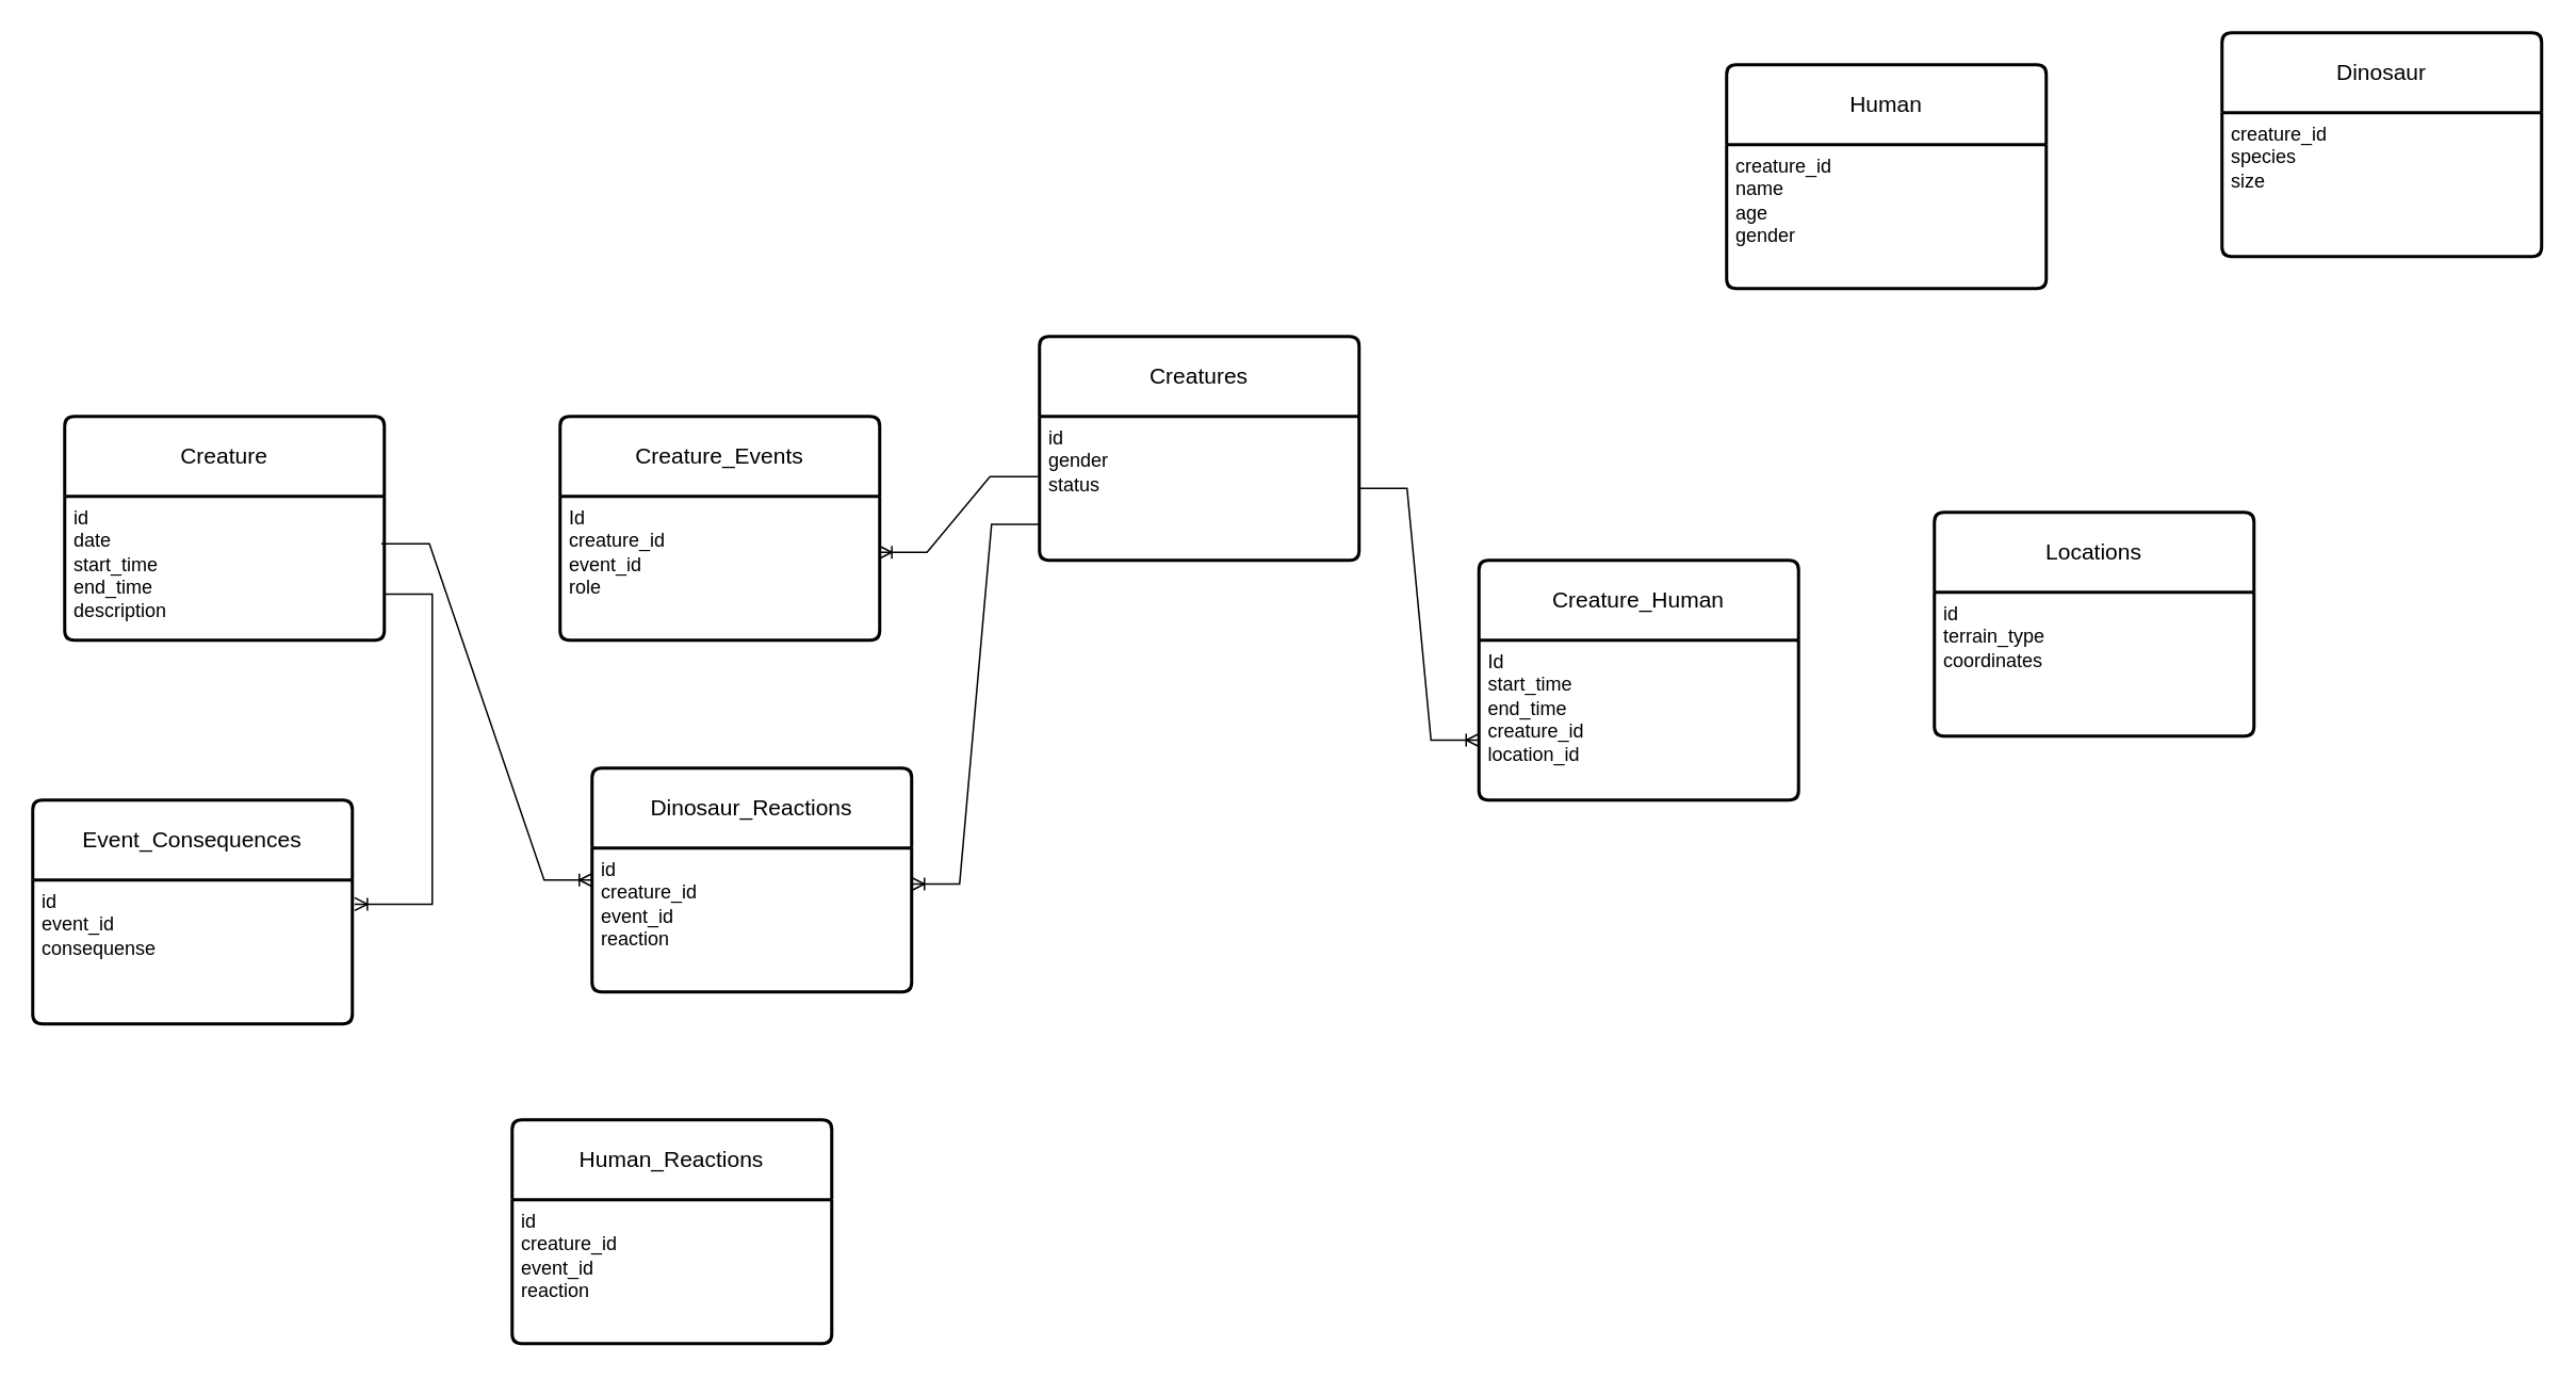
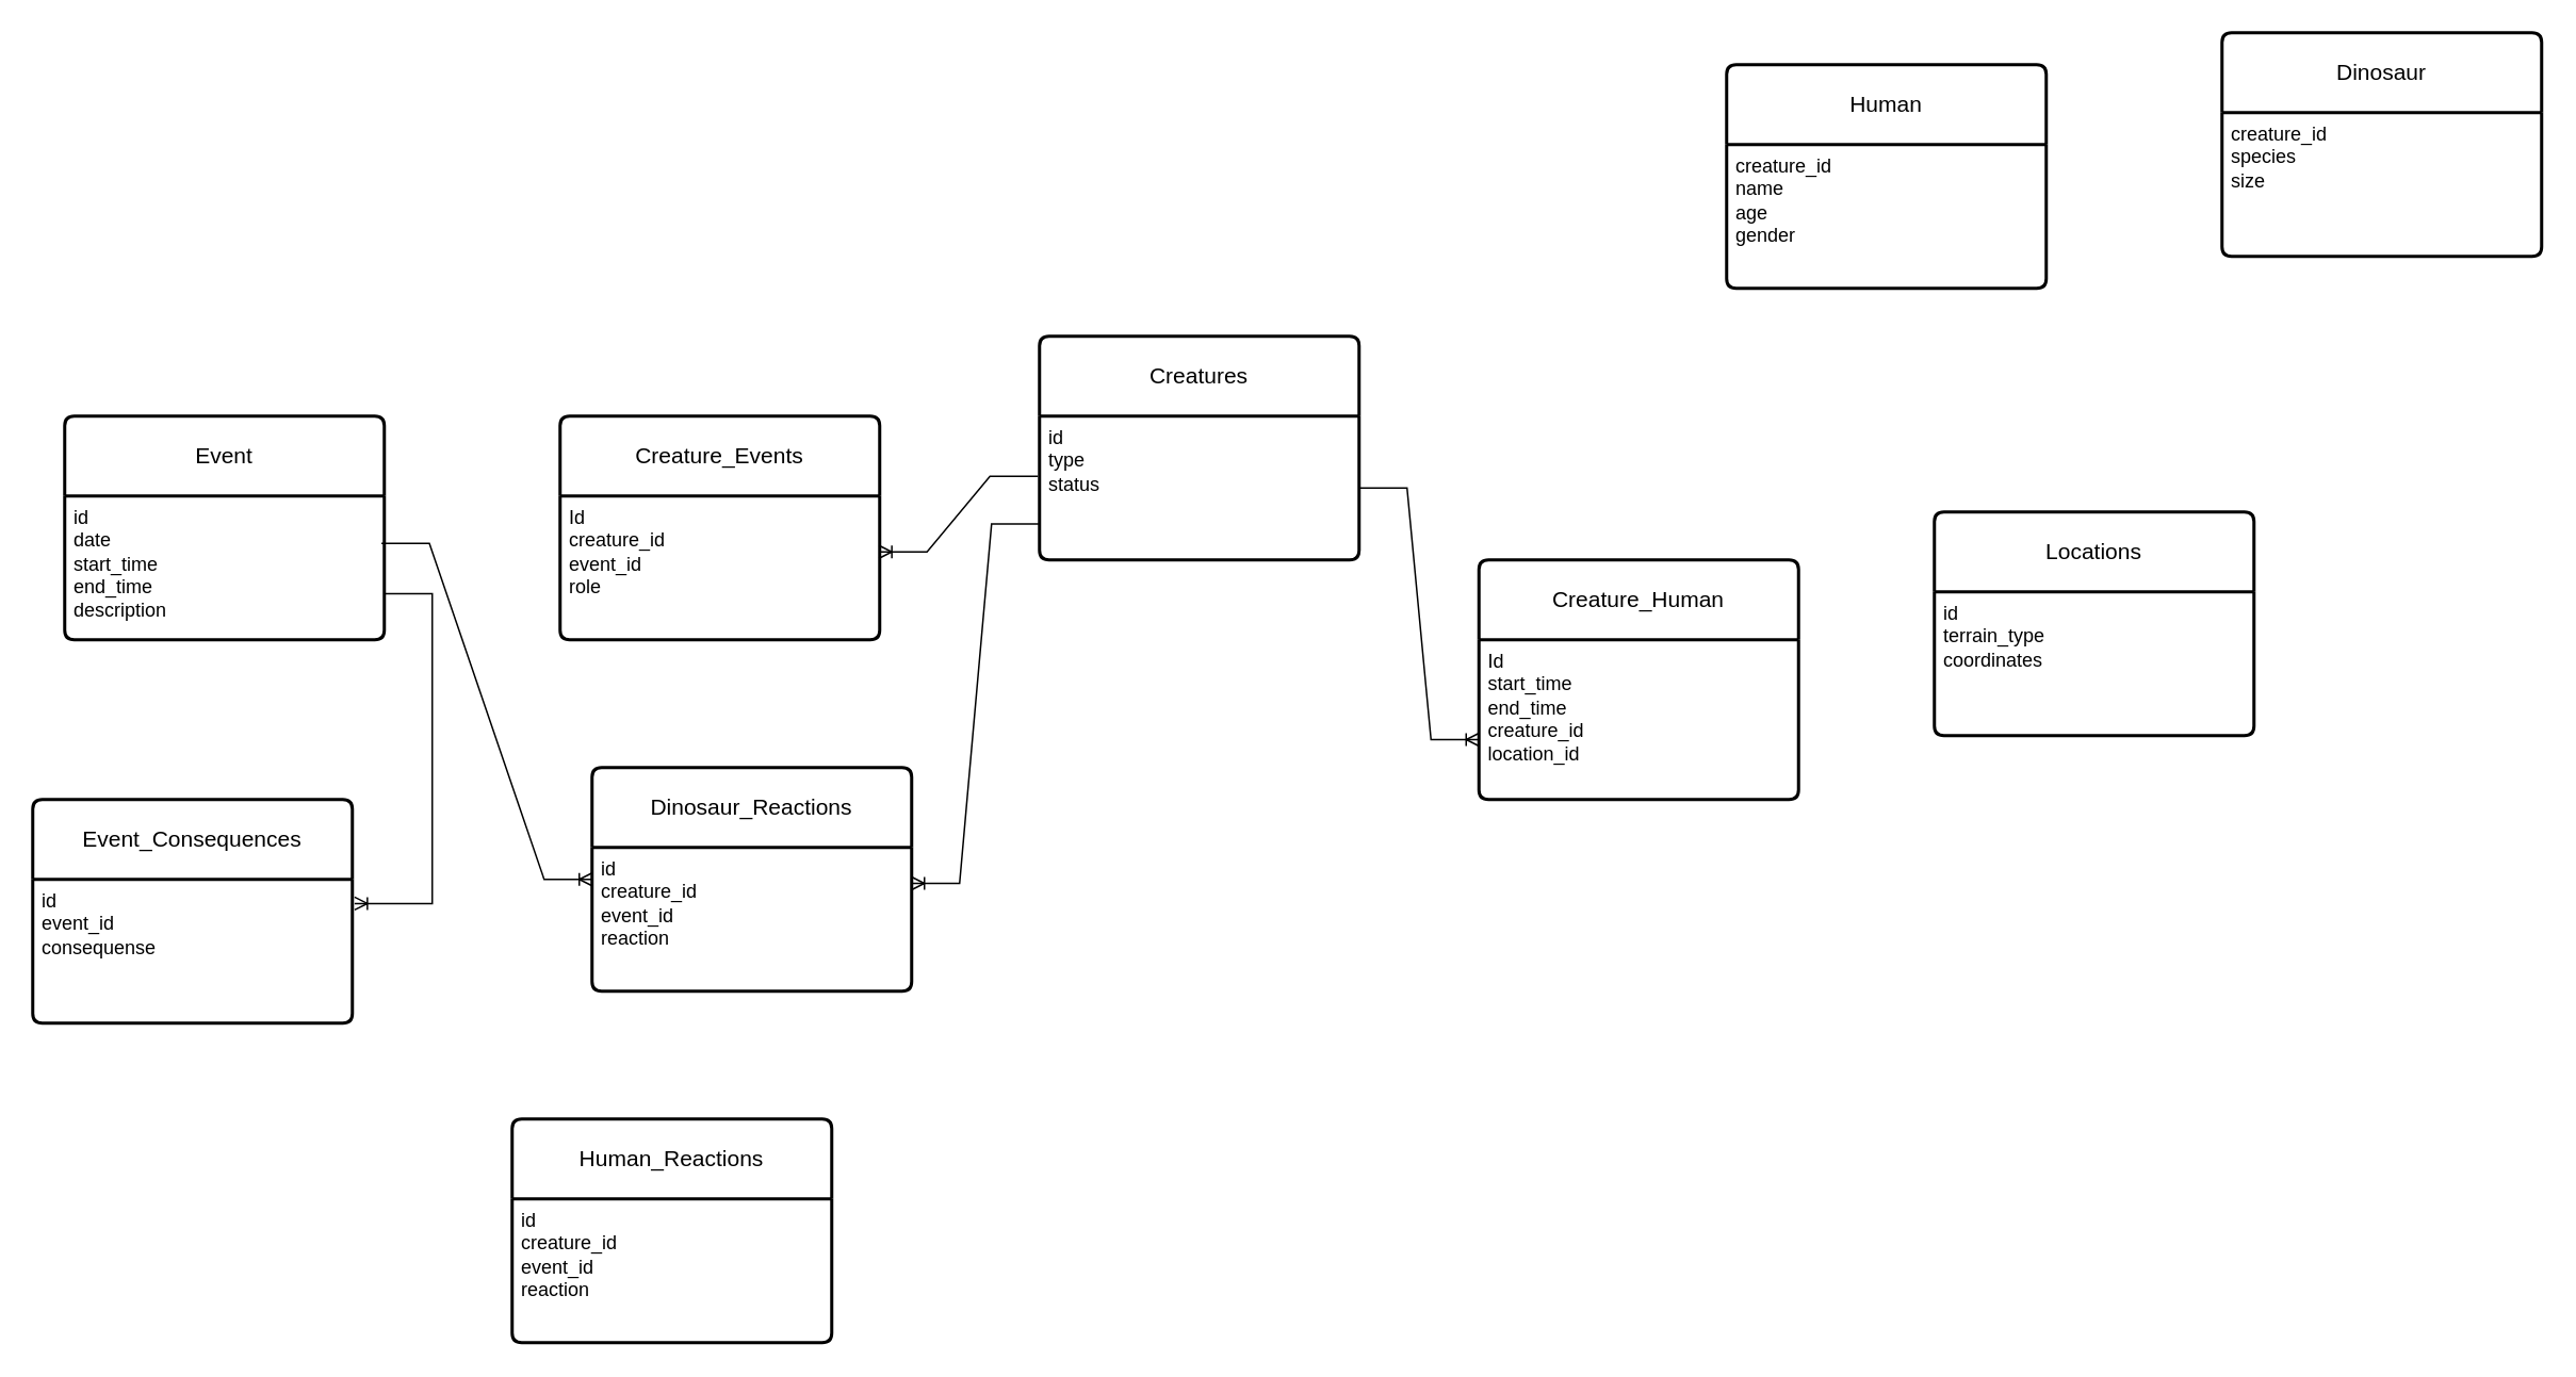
  <mxCell id="0" />
  <mxCell id="1" parent="0" />
  <mxCell id="2" value="Creatures" style="swimlane;childLayout=stackLayout;horizontal=1;startSize=50;horizontalStack=0;rounded=1;fontSize=14;fontStyle=0;strokeWidth=2;resizeParent=0;resizeLast=1;shadow=0;dashed=0;align=center;arcSize=4;whiteSpace=wrap;html=1;" parent="1" vertex="1"><mxGeometry x="650" y="210" width="200" height="140" as="geometry" /></mxCell>
- <mxCell id="3" value="id&lt;div&gt;gender&lt;br&gt;&lt;div&gt;status&lt;/div&gt;&lt;/div&gt;" style="align=left;strokeColor=none;fillColor=none;spacingLeft=4;fontSize=12;verticalAlign=top;resizable=0;rotatable=0;part=1;html=1;" parent="2" vertex="1"><mxGeometry y="50" width="200" height="90" as="geometry" /></mxCell>
+ <mxCell id="3" value="id&lt;div&gt;type&lt;br&gt;&lt;div&gt;status&lt;/div&gt;&lt;/div&gt;" style="align=left;strokeColor=none;fillColor=none;spacingLeft=4;fontSize=12;verticalAlign=top;resizable=0;rotatable=0;part=1;html=1;" parent="2" vertex="1"><mxGeometry y="50" width="200" height="90" as="geometry" /></mxCell>
  <mxCell id="4" value="Locations" style="swimlane;childLayout=stackLayout;horizontal=1;startSize=50;horizontalStack=0;rounded=1;fontSize=14;fontStyle=0;strokeWidth=2;resizeParent=0;resizeLast=1;shadow=0;dashed=0;align=center;arcSize=4;whiteSpace=wrap;html=1;" parent="1" vertex="1"><mxGeometry x="1210" y="320" width="200" height="140" as="geometry" /></mxCell>
  <mxCell id="5" value="id&lt;div&gt;terrain_type&lt;/div&gt;&lt;div&gt;&lt;span style=&quot;background-color: transparent; color: light-dark(rgb(0, 0, 0), rgb(255, 255, 255));&quot;&gt;coordinates&lt;/span&gt;&lt;/div&gt;&lt;div&gt;&lt;br&gt;&lt;/div&gt;" style="align=left;strokeColor=none;fillColor=none;spacingLeft=4;fontSize=12;verticalAlign=top;resizable=0;rotatable=0;part=1;html=1;" parent="4" vertex="1"><mxGeometry y="50" width="200" height="90" as="geometry" /></mxCell>
  <mxCell id="6" value="Creature_Events" style="swimlane;childLayout=stackLayout;horizontal=1;startSize=50;horizontalStack=0;rounded=1;fontSize=14;fontStyle=0;strokeWidth=2;resizeParent=0;resizeLast=1;shadow=0;dashed=0;align=center;arcSize=4;whiteSpace=wrap;html=1;" parent="1" vertex="1"><mxGeometry x="350" y="260" width="200" height="140" as="geometry" /></mxCell>
  <mxCell id="7" value="Id&lt;div&gt;&lt;div&gt;creature_id&lt;/div&gt;&lt;div&gt;event_id&lt;br&gt;&lt;div&gt;role&lt;/div&gt;&lt;/div&gt;&lt;/div&gt;" style="align=left;strokeColor=none;fillColor=none;spacingLeft=4;fontSize=12;verticalAlign=top;resizable=0;rotatable=0;part=1;html=1;" parent="6" vertex="1"><mxGeometry y="50" width="200" height="90" as="geometry" /></mxCell>
  <mxCell id="8" value="Event_Consequences" style="swimlane;childLayout=stackLayout;horizontal=1;startSize=50;horizontalStack=0;rounded=1;fontSize=14;fontStyle=0;strokeWidth=2;resizeParent=0;resizeLast=1;shadow=0;dashed=0;align=center;arcSize=4;whiteSpace=wrap;html=1;" parent="1" vertex="1"><mxGeometry x="20" y="500" width="200" height="140" as="geometry" /></mxCell>
  <mxCell id="9" value="id&lt;div&gt;&lt;div&gt;event_id&lt;/div&gt;&lt;div&gt;consequense&lt;/div&gt;&lt;/div&gt;" style="align=left;strokeColor=none;fillColor=none;spacingLeft=4;fontSize=12;verticalAlign=top;resizable=0;rotatable=0;part=1;html=1;" parent="8" vertex="1"><mxGeometry y="50" width="200" height="90" as="geometry" /></mxCell>
- <mxCell id="10" value="Creature" style="swimlane;childLayout=stackLayout;horizontal=1;startSize=50;horizontalStack=0;rounded=1;fontSize=14;fontStyle=0;strokeWidth=2;resizeParent=0;resizeLast=1;shadow=0;dashed=0;align=center;arcSize=4;whiteSpace=wrap;html=1;" parent="1" vertex="1"><mxGeometry x="40" y="260" width="200" height="140" as="geometry" /></mxCell>
+ <mxCell id="10" value="Event" style="swimlane;childLayout=stackLayout;horizontal=1;startSize=50;horizontalStack=0;rounded=1;fontSize=14;fontStyle=0;strokeWidth=2;resizeParent=0;resizeLast=1;shadow=0;dashed=0;align=center;arcSize=4;whiteSpace=wrap;html=1;" parent="1" vertex="1"><mxGeometry x="40" y="260" width="200" height="140" as="geometry" /></mxCell>
  <mxCell id="11" value="id&lt;div&gt;date&lt;/div&gt;&lt;div&gt;&lt;div&gt;start_time&lt;/div&gt;&lt;div&gt;end_time&lt;/div&gt;&lt;/div&gt;&lt;div&gt;description&lt;/div&gt;" style="align=left;strokeColor=none;fillColor=none;spacingLeft=4;fontSize=12;verticalAlign=top;resizable=0;rotatable=0;part=1;html=1;" parent="10" vertex="1"><mxGeometry y="50" width="200" height="90" as="geometry" /></mxCell>
  <mxCell id="12" value="Creature_Human" style="swimlane;childLayout=stackLayout;horizontal=1;startSize=50;horizontalStack=0;rounded=1;fontSize=14;fontStyle=0;strokeWidth=2;resizeParent=0;resizeLast=1;shadow=0;dashed=0;align=center;arcSize=4;whiteSpace=wrap;html=1;" parent="1" vertex="1"><mxGeometry x="925" y="350" width="200" height="150" as="geometry" /></mxCell>
  <mxCell id="13" value="Id&lt;div&gt;start_time&lt;/div&gt;&lt;div&gt;end_time&lt;br&gt;&lt;div&gt;creature_id&lt;/div&gt;&lt;div&gt;&lt;div&gt;location_id&lt;/div&gt;&lt;/div&gt;&lt;/div&gt;" style="align=left;strokeColor=none;fillColor=none;spacingLeft=4;fontSize=12;verticalAlign=top;resizable=0;rotatable=0;part=1;html=1;" parent="12" vertex="1"><mxGeometry y="50" width="200" height="100" as="geometry" /></mxCell>
  <mxCell id="14" value="" style="fontSize=12;html=1;endArrow=ERoneToMany;rounded=0;exitX=1.002;exitY=0.68;exitDx=0;exitDy=0;entryX=1.007;entryY=0.168;entryDx=0;entryDy=0;entryPerimeter=0;edgeStyle=elbowEdgeStyle;exitPerimeter=0;" parent="1" source="11" target="9" edge="1"><mxGeometry width="100" height="100" relative="1" as="geometry"><mxPoint x="370" y="560" as="sourcePoint" /><mxPoint x="470" y="460" as="targetPoint" /><Array as="points"><mxPoint x="270" y="480" /></Array></mxGeometry></mxCell>
  <mxCell id="15" value="" style="edgeStyle=entityRelationEdgeStyle;fontSize=12;html=1;endArrow=ERoneToMany;rounded=0;entryX=0.998;entryY=0.389;entryDx=0;entryDy=0;entryPerimeter=0;exitX=-0.005;exitY=0.419;exitDx=0;exitDy=0;exitPerimeter=0;" parent="1" source="3" target="7" edge="1"><mxGeometry width="100" height="100" relative="1" as="geometry"><mxPoint x="550" y="300" as="sourcePoint" /><mxPoint x="650" y="200" as="targetPoint" /></mxGeometry></mxCell>
  <mxCell id="16" value="Dinosaur_Reactions" style="swimlane;childLayout=stackLayout;horizontal=1;startSize=50;horizontalStack=0;rounded=1;fontSize=14;fontStyle=0;strokeWidth=2;resizeParent=0;resizeLast=1;shadow=0;dashed=0;align=center;arcSize=4;whiteSpace=wrap;html=1;" parent="1" vertex="1"><mxGeometry x="370" y="480" width="200" height="140" as="geometry" /></mxCell>
  <mxCell id="17" value="id&lt;div&gt;&lt;div&gt;creature_id&lt;/div&gt;&lt;div&gt;event_id&lt;/div&gt;&lt;div&gt;reaction&lt;/div&gt;&lt;/div&gt;" style="align=left;strokeColor=none;fillColor=none;spacingLeft=4;fontSize=12;verticalAlign=top;resizable=0;rotatable=0;part=1;html=1;" parent="16" vertex="1"><mxGeometry y="50" width="200" height="90" as="geometry" /></mxCell>
  <mxCell id="18" value="" style="fontSize=12;html=1;endArrow=ERoneToMany;rounded=0;exitX=0;exitY=0.75;exitDx=0;exitDy=0;entryX=1;entryY=0.25;entryDx=0;entryDy=0;edgeStyle=entityRelationEdgeStyle;" parent="1" source="3" target="17" edge="1"><mxGeometry width="100" height="100" relative="1" as="geometry"><mxPoint x="390" y="470" as="sourcePoint" /><mxPoint x="490" y="370" as="targetPoint" /><Array as="points"><mxPoint x="640" y="340" /><mxPoint x="660" y="510" /></Array></mxGeometry></mxCell>
  <mxCell id="19" value="" style="edgeStyle=entityRelationEdgeStyle;fontSize=12;html=1;endArrow=ERoneToMany;rounded=0;exitX=0.991;exitY=0.329;exitDx=0;exitDy=0;exitPerimeter=0;" parent="1" source="11" target="16" edge="1"><mxGeometry width="100" height="100" relative="1" as="geometry"><mxPoint x="210" y="430" as="sourcePoint" /><mxPoint x="550" y="400" as="targetPoint" /></mxGeometry></mxCell>
  <mxCell id="20" value="" style="edgeStyle=entityRelationEdgeStyle;fontSize=12;html=1;endArrow=ERoneToMany;rounded=0;exitX=1;exitY=0.5;exitDx=0;exitDy=0;entryX=0;entryY=0.75;entryDx=0;entryDy=0;" edge="1" parent="1" source="3" target="12"><mxGeometry width="100" height="100" relative="1" as="geometry"><mxPoint x="890" y="290" as="sourcePoint" /><mxPoint x="1060" y="415" as="targetPoint" /></mxGeometry></mxCell>
  <mxCell id="21" value="Human" style="swimlane;childLayout=stackLayout;horizontal=1;startSize=50;horizontalStack=0;rounded=1;fontSize=14;fontStyle=0;strokeWidth=2;resizeParent=0;resizeLast=1;shadow=0;dashed=0;align=center;arcSize=4;whiteSpace=wrap;html=1;" vertex="1" parent="1"><mxGeometry x="1080" y="40" width="200" height="140" as="geometry" /></mxCell>
  <mxCell id="22" value="&lt;div&gt;creature_id&lt;/div&gt;name&lt;div&gt;age&lt;/div&gt;&lt;div&gt;gender&lt;/div&gt;" style="align=left;strokeColor=none;fillColor=none;spacingLeft=4;fontSize=12;verticalAlign=top;resizable=0;rotatable=0;part=1;html=1;" vertex="1" parent="21"><mxGeometry y="50" width="200" height="90" as="geometry" /></mxCell>
  <mxCell id="23" value="Dinosaur" style="swimlane;childLayout=stackLayout;horizontal=1;startSize=50;horizontalStack=0;rounded=1;fontSize=14;fontStyle=0;strokeWidth=2;resizeParent=0;resizeLast=1;shadow=0;dashed=0;align=center;arcSize=4;whiteSpace=wrap;html=1;" vertex="1" parent="1"><mxGeometry x="1390" y="20" width="200" height="140" as="geometry" /></mxCell>
  <mxCell id="24" value="&lt;div&gt;creature_id&lt;/div&gt;species&lt;div&gt;size&lt;/div&gt;" style="align=left;strokeColor=none;fillColor=none;spacingLeft=4;fontSize=12;verticalAlign=top;resizable=0;rotatable=0;part=1;html=1;" vertex="1" parent="23"><mxGeometry y="50" width="200" height="90" as="geometry" /></mxCell>
  <mxCell id="25" value="Human_Reactions" style="swimlane;childLayout=stackLayout;horizontal=1;startSize=50;horizontalStack=0;rounded=1;fontSize=14;fontStyle=0;strokeWidth=2;resizeParent=0;resizeLast=1;shadow=0;dashed=0;align=center;arcSize=4;whiteSpace=wrap;html=1;" vertex="1" parent="1"><mxGeometry x="320" y="700" width="200" height="140" as="geometry" /></mxCell>
  <mxCell id="26" value="id&lt;div&gt;&lt;div&gt;creature_id&lt;/div&gt;&lt;div&gt;event_id&lt;/div&gt;&lt;div&gt;reaction&lt;/div&gt;&lt;/div&gt;" style="align=left;strokeColor=none;fillColor=none;spacingLeft=4;fontSize=12;verticalAlign=top;resizable=0;rotatable=0;part=1;html=1;" vertex="1" parent="25"><mxGeometry y="50" width="200" height="90" as="geometry" /></mxCell>
